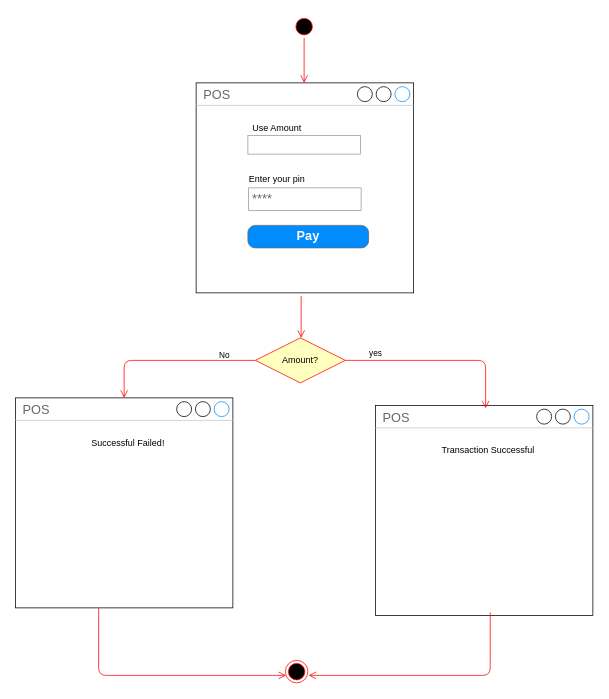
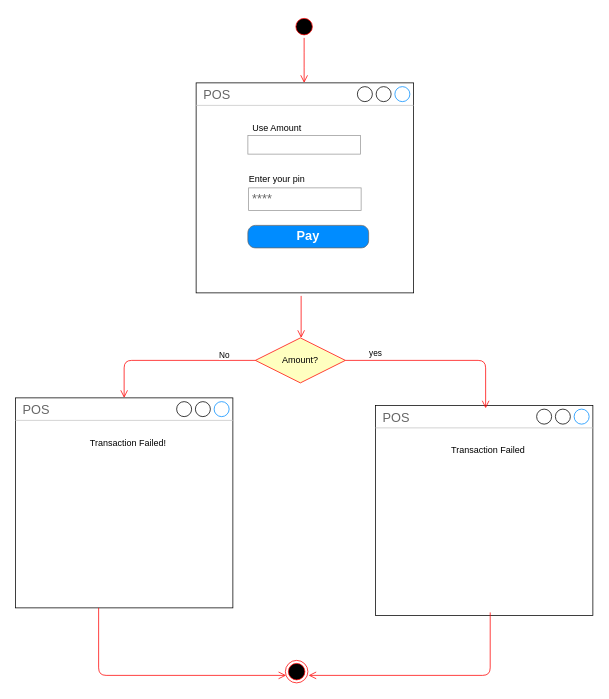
  <mxCell id="0" />
  <mxCell id="1" parent="0" />
  <mxCell id="2" value="POS" style="strokeWidth=1;shadow=0;dashed=0;align=center;html=1;shape=mxgraph.mockup.containers.window;align=left;verticalAlign=top;spacingLeft=8;strokeColor2=#008cff;strokeColor3=#c4c4c4;fontColor=#666666;mainText=;fontSize=17;labelBackgroundColor=none;" vertex="1" parent="1"><mxGeometry x="261" y="110" width="290" height="280" as="geometry" /></mxCell>
  <mxCell id="3" value="****" style="strokeWidth=1;shadow=0;dashed=0;align=center;html=1;shape=mxgraph.mockup.forms.pwField;strokeColor=#999999;mainText=;align=left;fontColor=#666666;fontSize=17;spacingLeft=3;" vertex="1" parent="1"><mxGeometry x="331" y="250" width="150" height="30" as="geometry" /></mxCell>
  <mxCell id="4" value="" style="strokeWidth=1;shadow=0;dashed=0;align=center;html=1;shape=mxgraph.mockup.forms.anchor;fontSize=12;fontColor=#666666;align=left;resizeWidth=1;spacingLeft=0;" vertex="1" parent="1"><mxGeometry x="331" y="220" width="100" height="20" as="geometry"><mxPoint x="490" y="90" as="offset" /></mxGeometry></mxCell>
  <mxCell id="5" value="" style="strokeWidth=1;shadow=0;dashed=0;align=center;html=1;shape=mxgraph.mockup.forms.rrect;rSize=0;strokeColor=#999999;fontColor=#666666;align=left;spacingLeft=5;resizeWidth=1;" vertex="1" parent="1"><mxGeometry x="330" y="180" width="150" height="25" as="geometry"><mxPoint x="489" y="50" as="offset" /></mxGeometry></mxCell>
  <mxCell id="6" value="" style="strokeWidth=1;shadow=0;dashed=0;align=center;html=1;shape=mxgraph.mockup.forms.anchor;fontSize=12;fontColor=#666666;align=left;resizeWidth=1;spacingLeft=0;" vertex="1" parent="1"><mxGeometry x="331" y="150" width="100" height="20" as="geometry"><mxPoint x="490" y="20" as="offset" /></mxGeometry></mxCell>
  <mxCell id="7" value="Use Amount" style="text;html=1;strokeColor=none;fillColor=none;align=center;verticalAlign=middle;whiteSpace=wrap;rounded=0;" vertex="1" parent="1"><mxGeometry x="331" y="160" width="76" height="20" as="geometry" /></mxCell>
  <mxCell id="8" value="Enter your pin" style="text;html=1;strokeColor=none;fillColor=none;align=center;verticalAlign=middle;whiteSpace=wrap;rounded=0;" vertex="1" parent="1"><mxGeometry x="323" y="228" width="92" height="20" as="geometry" /></mxCell>
  <mxCell id="9" value="Pay" style="strokeWidth=1;shadow=0;dashed=0;align=center;html=1;shape=mxgraph.mockup.buttons.button;strokeColor=#666666;fontColor=#ffffff;mainText=;buttonStyle=round;fontSize=17;fontStyle=1;fillColor=#008cff;whiteSpace=wrap;" vertex="1" parent="1"><mxGeometry x="330" y="300" width="161" height="30" as="geometry" /></mxCell>
  <mxCell id="10" value="POS" style="strokeWidth=1;shadow=0;dashed=0;align=center;html=1;shape=mxgraph.mockup.containers.window;align=left;verticalAlign=top;spacingLeft=8;strokeColor2=#008cff;strokeColor3=#c4c4c4;fontColor=#666666;mainText=;fontSize=17;labelBackgroundColor=none;" vertex="1" parent="1"><mxGeometry x="500" y="540" width="290" height="280" as="geometry" /></mxCell>
  <mxCell id="11" value="" style="strokeWidth=1;shadow=0;dashed=0;align=center;html=1;shape=mxgraph.mockup.forms.anchor;fontSize=12;fontColor=#666666;align=left;resizeWidth=1;spacingLeft=0;" vertex="1" parent="1"><mxGeometry x="570" y="580" width="100" height="20" as="geometry"><mxPoint x="490" y="20" as="offset" /></mxGeometry></mxCell>
- <mxCell id="12" value="Transaction Successful" style="text;html=1;strokeColor=none;fillColor=none;align=center;verticalAlign=middle;whiteSpace=wrap;rounded=0;" vertex="1" parent="1"><mxGeometry x="570" y="590" width="161" height="20" as="geometry" /></mxCell>
+ <mxCell id="12" value="Transaction Failed" style="text;html=1;strokeColor=none;fillColor=none;align=center;verticalAlign=middle;whiteSpace=wrap;rounded=0;" vertex="1" parent="1"><mxGeometry x="570" y="590" width="161" height="20" as="geometry" /></mxCell>
  <mxCell id="13" value="POS" style="strokeWidth=1;shadow=0;dashed=0;align=center;html=1;shape=mxgraph.mockup.containers.window;align=left;verticalAlign=top;spacingLeft=8;strokeColor2=#008cff;strokeColor3=#c4c4c4;fontColor=#666666;mainText=;fontSize=17;labelBackgroundColor=none;" vertex="1" parent="1"><mxGeometry x="20" y="530" width="290" height="280" as="geometry" /></mxCell>
  <mxCell id="14" value="" style="strokeWidth=1;shadow=0;dashed=0;align=center;html=1;shape=mxgraph.mockup.forms.anchor;fontSize=12;fontColor=#666666;align=left;resizeWidth=1;spacingLeft=0;" vertex="1" parent="1"><mxGeometry x="90" y="570" width="100" height="20" as="geometry"><mxPoint x="490" y="20" as="offset" /></mxGeometry></mxCell>
- <mxCell id="15" value="Successful Failed!" style="text;html=1;strokeColor=none;fillColor=none;align=center;verticalAlign=middle;whiteSpace=wrap;rounded=0;" vertex="1" parent="1"><mxGeometry x="90" y="580" width="161" height="20" as="geometry" /></mxCell>
+ <mxCell id="15" value="Transaction Failed!" style="text;html=1;strokeColor=none;fillColor=none;align=center;verticalAlign=middle;whiteSpace=wrap;rounded=0;" vertex="1" parent="1"><mxGeometry x="90" y="580" width="161" height="20" as="geometry" /></mxCell>
  <mxCell id="16" value="Amount?" style="rhombus;whiteSpace=wrap;html=1;fillColor=#ffffc0;strokeColor=#ff0000;" vertex="1" parent="1"><mxGeometry x="340" y="450" width="120" height="60" as="geometry" /></mxCell>
  <mxCell id="17" value="yes" style="edgeStyle=orthogonalEdgeStyle;html=1;align=left;verticalAlign=bottom;endArrow=open;endSize=8;strokeColor=#ff0000;entryX=0.507;entryY=0.014;entryDx=0;entryDy=0;entryPerimeter=0;" edge="1" source="16" parent="1" target="10"><mxGeometry x="-0.761" relative="1" as="geometry"><mxPoint x="540" y="480" as="targetPoint" /><mxPoint as="offset" /></mxGeometry></mxCell>
  <mxCell id="18" value="No" style="edgeStyle=orthogonalEdgeStyle;html=1;align=left;verticalAlign=top;endArrow=open;endSize=8;strokeColor=#ff0000;" edge="1" source="16" parent="1" target="13"><mxGeometry x="-0.556" y="-20" relative="1" as="geometry"><mxPoint x="400" y="560" as="targetPoint" /><mxPoint as="offset" /></mxGeometry></mxCell>
  <mxCell id="19" value="" style="ellipse;html=1;shape=startState;fillColor=#000000;strokeColor=#ff0000;" vertex="1" parent="1"><mxGeometry x="390" y="20" width="30" height="30" as="geometry" /></mxCell>
  <mxCell id="20" value="" style="edgeStyle=orthogonalEdgeStyle;html=1;verticalAlign=bottom;endArrow=open;endSize=8;strokeColor=#ff0000;" edge="1" source="19" parent="1"><mxGeometry relative="1" as="geometry"><mxPoint x="405" y="110" as="targetPoint" /></mxGeometry></mxCell>
  <mxCell id="21" value="" style="edgeStyle=orthogonalEdgeStyle;html=1;align=left;verticalAlign=top;endArrow=open;endSize=8;strokeColor=#ff0000;" edge="1" parent="1"><mxGeometry x="-0.556" y="-20" relative="1" as="geometry"><mxPoint x="401" y="450" as="targetPoint" /><mxPoint x="401" y="394" as="sourcePoint" /><Array as="points"><mxPoint x="401" y="394" /></Array><mxPoint as="offset" /></mxGeometry></mxCell>
  <mxCell id="22" value="" style="ellipse;html=1;shape=endState;fillColor=#000000;strokeColor=#ff0000;" vertex="1" parent="1"><mxGeometry x="380" y="880" width="30" height="30" as="geometry" /></mxCell>
  <mxCell id="23" value="" style="edgeStyle=orthogonalEdgeStyle;html=1;align=left;verticalAlign=top;endArrow=open;endSize=8;strokeColor=#ff0000;exitX=0.528;exitY=0.986;exitDx=0;exitDy=0;exitPerimeter=0;" edge="1" parent="1" source="10"><mxGeometry x="-0.556" y="-20" relative="1" as="geometry"><mxPoint x="411" y="900" as="targetPoint" /><mxPoint x="411" y="486" as="sourcePoint" /><Array as="points"><mxPoint x="653" y="900" /></Array><mxPoint as="offset" /></mxGeometry></mxCell>
  <mxCell id="24" value="" style="edgeStyle=orthogonalEdgeStyle;html=1;align=left;verticalAlign=top;endArrow=open;endSize=8;strokeColor=#ff0000;" edge="1" parent="1" source="13"><mxGeometry x="-0.556" y="-20" relative="1" as="geometry"><mxPoint x="381" y="900" as="targetPoint" /><mxPoint x="663.12" y="826.08" as="sourcePoint" /><Array as="points"><mxPoint x="131" y="900" /></Array><mxPoint as="offset" /></mxGeometry></mxCell>
